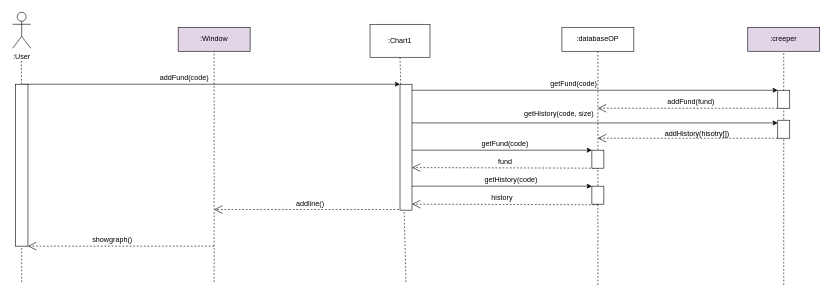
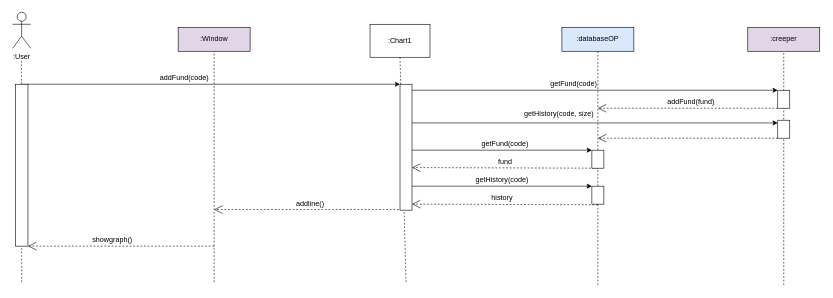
  <mxCell id="0" />
  <mxCell id="1" parent="0" />
  <mxCell id="2" value=":User" style="shape=umlActor;verticalLabelPosition=bottom;verticalAlign=top;html=1;outlineConnect=0;" parent="1" vertex="1"><mxGeometry x="20" y="20" width="30" height="60" as="geometry" /></mxCell>
  <mxCell id="3" value="" style="endArrow=none;dashed=1;html=1;entryX=0.5;entryY=1;entryDx=0;entryDy=0;" parent="1" target="13" edge="1"><mxGeometry width="50" height="50" relative="1" as="geometry"><mxPoint x="356" y="470" as="sourcePoint" /><mxPoint x="356.5" y="110" as="targetPoint" /></mxGeometry></mxCell>
  <mxCell id="4" value=":Chart1" style="rounded=0;whiteSpace=wrap;html=1;" parent="1" vertex="1"><mxGeometry x="616" y="40" width="100" height="55" as="geometry" /></mxCell>
  <mxCell id="5" value="" style="endArrow=none;dashed=1;html=1;entryX=0.5;entryY=1;entryDx=0;entryDy=0;" parent="1" target="4" edge="1"><mxGeometry width="50" height="50" relative="1" as="geometry"><mxPoint x="676" y="470" as="sourcePoint" /><mxPoint x="676" y="100" as="targetPoint" /></mxGeometry></mxCell>
  <mxCell id="6" value="" style="endArrow=classic;html=1;entryX=0;entryY=0;entryDx=0;entryDy=0;" parent="1" target="17" edge="1"><mxGeometry width="50" height="50" relative="1" as="geometry"><mxPoint x="36" y="140" as="sourcePoint" /><mxPoint x="676" y="140" as="targetPoint" /></mxGeometry></mxCell>
  <mxCell id="7" value="addFund(code)" style="text;html=1;align=center;verticalAlign=middle;resizable=0;points=[];autosize=1;strokeColor=none;" parent="1" vertex="1"><mxGeometry x="256" y="120" width="100" height="20" as="geometry" /></mxCell>
  <mxCell id="8" value="" style="endArrow=open;endFill=1;endSize=12;html=1;fontSize=20;dashed=1;" parent="1" edge="1"><mxGeometry width="160" relative="1" as="geometry"><mxPoint x="676" y="349" as="sourcePoint" /><mxPoint x="356" y="349" as="targetPoint" /></mxGeometry></mxCell>
  <mxCell id="9" value="addline()" style="text;html=1;align=center;verticalAlign=middle;resizable=0;points=[];autosize=1;strokeColor=none;" parent="1" vertex="1"><mxGeometry x="486" y="330" width="60" height="20" as="geometry" /></mxCell>
- <mxCell id="10" value=":databaseOP" style="rounded=0;whiteSpace=wrap;html=1;" parent="1" vertex="1"><mxGeometry x="936" y="45" width="120" height="40" as="geometry" /></mxCell>
+ <mxCell id="10" value=":databaseOP" style="rounded=0;whiteSpace=wrap;html=1;fillColor=#dae8fc;" parent="1" vertex="1"><mxGeometry x="936" y="45" width="120" height="40" as="geometry" /></mxCell>
  <mxCell id="11" value="" style="endArrow=none;dashed=1;html=1;entryX=0.5;entryY=1;entryDx=0;entryDy=0;startArrow=none;" parent="1" source="36" target="10" edge="1"><mxGeometry width="50" height="50" relative="1" as="geometry"><mxPoint x="996" y="475" as="sourcePoint" /><mxPoint x="996" y="105" as="targetPoint" /></mxGeometry></mxCell>
  <mxCell id="12" value="" style="endArrow=none;dashed=1;html=1;" parent="1" edge="1"><mxGeometry width="50" height="50" relative="1" as="geometry"><mxPoint x="35.08" y="470" as="sourcePoint" /><mxPoint x="34.58" y="100" as="targetPoint" /></mxGeometry></mxCell>
  <mxCell id="13" value=":Window" style="rounded=0;whiteSpace=wrap;html=1;fillColor=#e1d5e7;" parent="1" vertex="1"><mxGeometry x="296" y="45" width="120" height="40" as="geometry" /></mxCell>
  <mxCell id="14" value="" style="endArrow=open;endFill=1;endSize=12;html=1;fontSize=20;dashed=1;entryX=1;entryY=1;entryDx=0;entryDy=0;" parent="1" target="16" edge="1"><mxGeometry width="160" relative="1" as="geometry"><mxPoint x="356" y="410" as="sourcePoint" /><mxPoint x="36" y="310" as="targetPoint" /></mxGeometry></mxCell>
  <mxCell id="15" value="showgraph()" style="text;html=1;align=center;verticalAlign=middle;resizable=0;points=[];autosize=1;strokeColor=none;" parent="1" vertex="1"><mxGeometry x="146" y="390" width="80" height="20" as="geometry" /></mxCell>
  <mxCell id="16" value="" style="rounded=0;whiteSpace=wrap;html=1;" parent="1" vertex="1"><mxGeometry x="24.5" y="140" width="21" height="270" as="geometry" /></mxCell>
  <mxCell id="17" value="" style="rounded=0;whiteSpace=wrap;html=1;" parent="1" vertex="1"><mxGeometry x="666" y="140" width="20" height="210" as="geometry" /></mxCell>
  <mxCell id="18" value=":creeper" style="rounded=0;whiteSpace=wrap;html=1;fillColor=#e1d5e7;" parent="1" vertex="1"><mxGeometry x="1246" y="45" width="120" height="40" as="geometry" /></mxCell>
  <mxCell id="19" value="" style="endArrow=none;dashed=1;html=1;entryX=0.5;entryY=1;entryDx=0;entryDy=0;" parent="1" target="18" edge="1"><mxGeometry width="50" height="50" relative="1" as="geometry"><mxPoint x="1306" y="475" as="sourcePoint" /><mxPoint x="1306" y="105" as="targetPoint" /></mxGeometry></mxCell>
  <mxCell id="20" value="" style="endArrow=classic;html=1;" parent="1" edge="1"><mxGeometry width="50" height="50" relative="1" as="geometry"><mxPoint x="686" y="150" as="sourcePoint" /><mxPoint x="1296" y="150" as="targetPoint" /></mxGeometry></mxCell>
  <mxCell id="21" value="getFund(code)" style="text;html=1;strokeColor=none;fillColor=none;align=center;verticalAlign=middle;whiteSpace=wrap;rounded=0;" parent="1" vertex="1"><mxGeometry x="936" y="130" width="40" height="20" as="geometry" /></mxCell>
  <mxCell id="22" value="" style="rounded=0;whiteSpace=wrap;html=1;" parent="1" vertex="1"><mxGeometry x="1296" y="150" width="20" height="30" as="geometry" /></mxCell>
  <mxCell id="23" value="" style="endArrow=open;endFill=1;endSize=12;html=1;fontSize=20;exitX=0;exitY=1;exitDx=0;exitDy=0;dashed=1;" parent="1" source="22" edge="1"><mxGeometry width="160" relative="1" as="geometry"><mxPoint x="916" y="250" as="sourcePoint" /><mxPoint x="996" y="180" as="targetPoint" /></mxGeometry></mxCell>
  <mxCell id="24" value="addFund(fund)" style="text;html=1;align=center;verticalAlign=middle;resizable=0;points=[];autosize=1;strokeColor=none;" parent="1" vertex="1"><mxGeometry x="1106" y="160" width="90" height="20" as="geometry" /></mxCell>
  <mxCell id="25" value="" style="endArrow=classic;html=1;" parent="1" edge="1"><mxGeometry width="50" height="50" relative="1" as="geometry"><mxPoint x="686" y="204.5" as="sourcePoint" /><mxPoint x="1296" y="204.5" as="targetPoint" /></mxGeometry></mxCell>
  <mxCell id="26" value="getHistory(code, size)" style="text;html=1;align=center;verticalAlign=middle;resizable=0;points=[];autosize=1;strokeColor=none;" parent="1" vertex="1"><mxGeometry x="866" y="180" width="130" height="20" as="geometry" /></mxCell>
  <mxCell id="27" value="" style="rounded=0;whiteSpace=wrap;html=1;" parent="1" vertex="1"><mxGeometry x="1296" y="200" width="20" height="30" as="geometry" /></mxCell>
  <mxCell id="28" value="" style="endArrow=open;endFill=1;endSize=12;html=1;fontSize=20;dashed=1;exitX=0;exitY=1;exitDx=0;exitDy=0;" parent="1" source="27" edge="1"><mxGeometry width="160" relative="1" as="geometry"><mxPoint x="826" y="250" as="sourcePoint" /><mxPoint x="996" y="230" as="targetPoint" /></mxGeometry></mxCell>
- <mxCell id="29" value="&lt;span style=&quot;color: rgb(0 , 0 , 0) ; font-family: &amp;#34;helvetica&amp;#34; ; font-size: 12px ; font-style: normal ; font-weight: 400 ; letter-spacing: normal ; text-align: center ; text-indent: 0px ; text-transform: none ; word-spacing: 0px ; background-color: rgb(248 , 249 , 250) ; display: inline ; float: none&quot;&gt;addHistory(hisotry[])&lt;/span&gt;" style="text;whiteSpace=wrap;html=1;" parent="1" vertex="1"><mxGeometry x="1106" y="208" width="100" height="30" as="geometry" /></mxCell>
  <mxCell id="30" value="" style="endArrow=classic;html=1;" parent="1" edge="1"><mxGeometry width="50" height="50" relative="1" as="geometry"><mxPoint x="686" y="250" as="sourcePoint" /><mxPoint x="986" y="250" as="targetPoint" /></mxGeometry></mxCell>
  <mxCell id="31" value="getFund(code)" style="text;html=1;align=center;verticalAlign=middle;resizable=0;points=[];autosize=1;strokeColor=none;" parent="1" vertex="1"><mxGeometry x="796" y="230" width="90" height="20" as="geometry" /></mxCell>
  <mxCell id="32" value="" style="endArrow=open;endFill=1;endSize=12;html=1;fontSize=20;dashed=1;exitX=0;exitY=1;exitDx=0;exitDy=0;" parent="1" edge="1"><mxGeometry width="160" relative="1" as="geometry"><mxPoint x="996" y="280" as="sourcePoint" /><mxPoint x="686" y="279" as="targetPoint" /></mxGeometry></mxCell>
  <mxCell id="33" value="fund" style="text;html=1;align=center;verticalAlign=middle;resizable=0;points=[];autosize=1;strokeColor=none;" parent="1" vertex="1"><mxGeometry x="821" y="260" width="40" height="20" as="geometry" /></mxCell>
  <mxCell id="34" value="" style="endArrow=classic;html=1;" parent="1" edge="1"><mxGeometry width="50" height="50" relative="1" as="geometry"><mxPoint x="686" y="310" as="sourcePoint" /><mxPoint x="986" y="310" as="targetPoint" /></mxGeometry></mxCell>
  <mxCell id="35" value="" style="rounded=0;whiteSpace=wrap;html=1;" parent="1" vertex="1"><mxGeometry x="986" y="250" width="20" height="30" as="geometry" /></mxCell>
  <mxCell id="36" value="" style="rounded=0;whiteSpace=wrap;html=1;" parent="1" vertex="1"><mxGeometry x="986" y="310" width="20" height="30" as="geometry" /></mxCell>
  <mxCell id="37" value="" style="endArrow=none;dashed=1;html=1;entryX=0.5;entryY=1;entryDx=0;entryDy=0;" parent="1" target="36" edge="1"><mxGeometry width="50" height="50" relative="1" as="geometry"><mxPoint x="996" y="475" as="sourcePoint" /><mxPoint x="996" y="85" as="targetPoint" /></mxGeometry></mxCell>
- <mxCell id="38" value="getHistory(code)" style="text;html=1;align=center;verticalAlign=middle;resizable=0;points=[];autosize=1;strokeColor=none;" parent="1" vertex="1"><mxGeometry x="801" y="290" width="100" height="20" as="geometry" /></mxCell>
+ <mxCell id="38" value="getHistory(code)" style="text;html=1;align=center;verticalAlign=middle;resizable=0;points=[];autosize=1;strokeColor=none;" parent="1" vertex="1"><mxGeometry x="786" y="290" width="100" height="20" as="geometry" /></mxCell>
  <mxCell id="39" value="" style="endArrow=open;endFill=1;endSize=12;html=1;fontSize=20;dashed=1;exitX=0;exitY=1;exitDx=0;exitDy=0;" parent="1" edge="1"><mxGeometry width="160" relative="1" as="geometry"><mxPoint x="996" y="341" as="sourcePoint" /><mxPoint x="686" y="340" as="targetPoint" /></mxGeometry></mxCell>
  <mxCell id="40" value="history" style="text;html=1;align=center;verticalAlign=middle;resizable=0;points=[];autosize=1;strokeColor=none;" parent="1" vertex="1"><mxGeometry x="811" y="320" width="50" height="20" as="geometry" /></mxCell>
